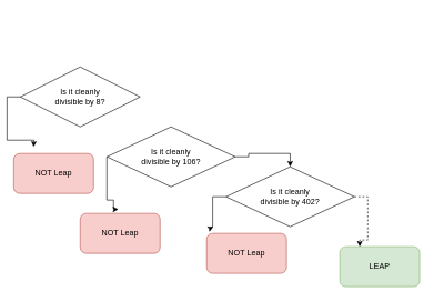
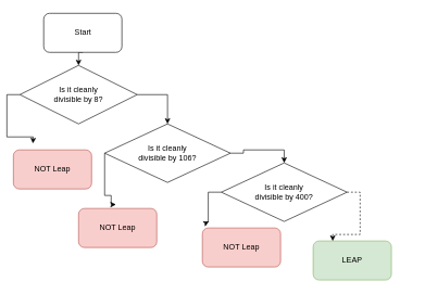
  <mxCell id="0" />
  <mxCell id="1" parent="0" />
  <mxCell id="2" style="edgeStyle=orthogonalEdgeStyle;rounded=0;orthogonalLoop=1;jettySize=auto;html=1;exitX=0;exitY=0.5;exitDx=0;exitDy=0;" edge="1" parent="1" source="4"><mxGeometry relative="1" as="geometry"><mxPoint x="50" y="220" as="targetPoint" /></mxGeometry></mxCell>
+ <mxCell id="3" style="edgeStyle=orthogonalEdgeStyle;rounded=0;orthogonalLoop=1;jettySize=auto;html=1;exitX=1;exitY=0.5;exitDx=0;exitDy=0;entryX=0.5;entryY=0;entryDx=0;entryDy=0;" edge="1" parent="1" source="4" target="10"><mxGeometry relative="1" as="geometry" /></mxCell>
  <mxCell id="4" value="Is it cleanly&lt;div&gt;divisible by 8?&lt;/div&gt;" style="rhombus;whiteSpace=wrap;html=1;" vertex="1" parent="1"><mxGeometry x="30" y="100" width="180" height="90" as="geometry" /></mxCell>
+ <mxCell id="5" style="edgeStyle=orthogonalEdgeStyle;rounded=0;orthogonalLoop=1;jettySize=auto;html=1;exitX=0.5;exitY=1;exitDx=0;exitDy=0;entryX=0.5;entryY=0;entryDx=0;entryDy=0;" edge="1" parent="1" source="6" target="4"><mxGeometry relative="1" as="geometry" /></mxCell>
+ <mxCell id="6" value="Start" style="rounded=1;whiteSpace=wrap;html=1;fontFamily=Helvetica;" vertex="1" parent="1"><mxGeometry x="66.5" y="20" width="120" height="60" as="geometry" /></mxCell>
  <mxCell id="7" value="NOT Leap" style="rounded=1;whiteSpace=wrap;html=1;fillColor=#f8cecc;strokeColor=#b85450;" vertex="1" parent="1"><mxGeometry x="20" y="230" width="120" height="60" as="geometry" /></mxCell>
- <mxCell id="8" value="LEAP" style="rounded=1;whiteSpace=wrap;html=1;fillColor=#d5e8d4;strokeColor=#82b366;" vertex="1" parent="1"><mxGeometry x="510" y="370" width="120" height="60" as="geometry" /></mxCell>
+ <mxCell id="8" value="LEAP" style="rounded=1;whiteSpace=wrap;html=1;fillColor=#d5e8d4;strokeColor=#82b366;" vertex="1" parent="1"><mxGeometry x="480" y="370" width="120" height="60" as="geometry" /></mxCell>
  <mxCell id="9" style="edgeStyle=orthogonalEdgeStyle;rounded=0;orthogonalLoop=1;jettySize=auto;html=1;exitX=1;exitY=0.5;exitDx=0;exitDy=0;entryX=0.5;entryY=0;entryDx=0;entryDy=0;" edge="1" parent="1" source="10" target="15"><mxGeometry relative="1" as="geometry"><mxPoint x="440" y="235" as="targetPoint" /></mxGeometry></mxCell>
  <mxCell id="10" value="Is it cleanly&lt;div&gt;divisible by 106?&lt;/div&gt;" style="rhombus;whiteSpace=wrap;html=1;" vertex="1" parent="1"><mxGeometry x="160" y="190" width="193" height="90" as="geometry" /></mxCell>
  <mxCell id="11" value="NOT Leap" style="rounded=1;whiteSpace=wrap;html=1;fillColor=#f8cecc;strokeColor=#b85450;" vertex="1" parent="1"><mxGeometry x="120" y="320" width="120" height="60" as="geometry" /></mxCell>
  <mxCell id="12" style="edgeStyle=orthogonalEdgeStyle;rounded=0;orthogonalLoop=1;jettySize=auto;html=1;exitX=0;exitY=0.5;exitDx=0;exitDy=0;entryX=0.478;entryY=-0.1;entryDx=0;entryDy=0;entryPerimeter=0;" edge="1" parent="1" source="10" target="11"><mxGeometry relative="1" as="geometry"><Array as="points"><mxPoint x="160" y="300" /><mxPoint x="170" y="300" /><mxPoint x="170" y="314" /></Array></mxGeometry></mxCell>
  <mxCell id="13" style="edgeStyle=orthogonalEdgeStyle;rounded=0;orthogonalLoop=1;jettySize=auto;html=1;exitX=0;exitY=0.5;exitDx=0;exitDy=0;" edge="1" parent="1" source="15"><mxGeometry relative="1" as="geometry"><mxPoint x="320" y="340" as="targetPoint" /></mxGeometry></mxCell>
  <mxCell id="14" style="edgeStyle=orthogonalEdgeStyle;rounded=0;orthogonalLoop=1;jettySize=auto;html=1;exitX=1;exitY=0.5;exitDx=0;exitDy=0;entryX=0.25;entryY=0;entryDx=0;entryDy=0;dashed=1;" edge="1" parent="1" source="15" target="8"><mxGeometry relative="1" as="geometry" /></mxCell>
- <mxCell id="15" value="Is it cleanly&lt;div&gt;divisible by 402?&lt;/div&gt;" style="rhombus;whiteSpace=wrap;html=1;" vertex="1" parent="1"><mxGeometry x="339" y="250" width="193" height="90" as="geometry" /></mxCell>
+ <mxCell id="15" value="Is it cleanly&lt;div&gt;divisible by 400?&lt;/div&gt;" style="rhombus;whiteSpace=wrap;html=1;" vertex="1" parent="1"><mxGeometry x="339" y="250" width="193" height="90" as="geometry" /></mxCell>
  <mxCell id="16" value="NOT Leap" style="rounded=1;whiteSpace=wrap;html=1;fillColor=#f8cecc;strokeColor=#b85450;" vertex="1" parent="1"><mxGeometry x="310" y="350" width="120" height="60" as="geometry" /></mxCell>
